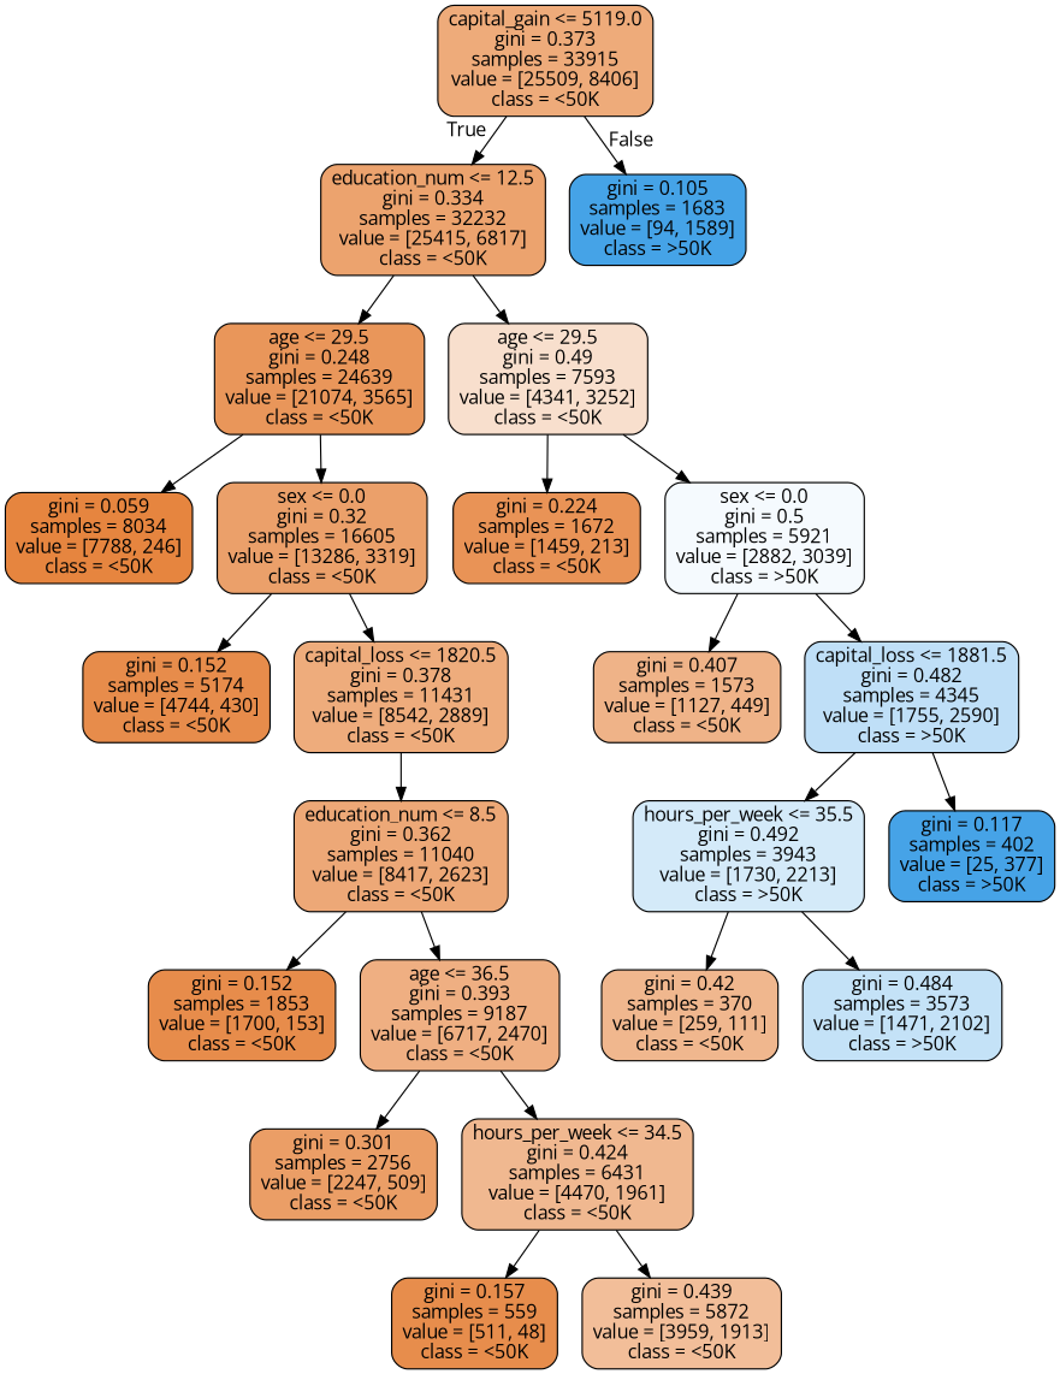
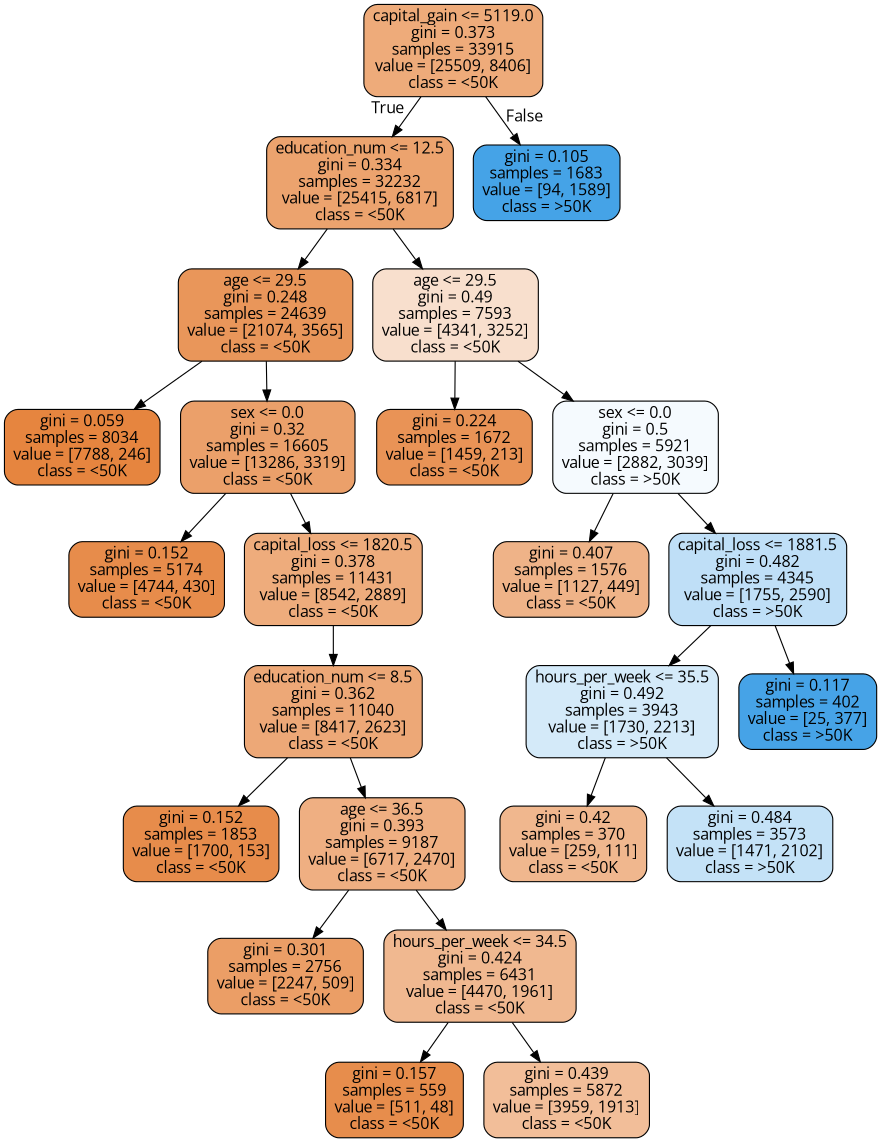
  digraph {
    fontname="Open Sans"
    node [color=black fillcolor="#e78c4b" fontname="Open Sans" shape=box style="filled, rounded"]
    edge [fontname="Open Sans"]
    n1 [fillcolor="#eeab7a" label="capital_gain <= 5119.0\ngini = 0.373\nsamples = 33915\nvalue = [25509, 8406]\nclass = <50K"]
    n2 [fillcolor="#eca36e" label="education_num <= 12.5\ngini = 0.334\nsamples = 32232\nvalue = [25415, 6817]\nclass = <50K"]
    n3 [fillcolor="#45a3e7" label="gini = 0.105\nsamples = 1683\nvalue = [94, 1589]\nclass = >50K"]
    n4 [fillcolor="#e9965a" label="age <= 29.5\ngini = 0.248\nsamples = 24639\nvalue = [21074, 3565]\nclass = <50K"]
    n5 [fillcolor="#f8dfcd" label="age <= 29.5\ngini = 0.49\nsamples = 7593\nvalue = [4341, 3252]\nclass = <50K"]
    n6 [fillcolor="#e6853f" label="gini = 0.059\nsamples = 8034\nvalue = [7788, 246]\nclass = <50K"]
    n7 [fillcolor="#eba06a" label="sex <= 0.0\ngini = 0.32\nsamples = 16605\nvalue = [13286, 3319]\nclass = <50K"]
    n8 [fillcolor="#e99356" label="gini = 0.224\nsamples = 1672\nvalue = [1459, 213]\nclass = <50K"]
    n9 [fillcolor="#f5fafe" label="sex <= 0.0\ngini = 0.5\nsamples = 5921\nvalue = [2882, 3039]\nclass = >50K"]
    n10 [label="gini = 0.152\nsamples = 5174\nvalue = [4744, 430]\nclass = <50K"]
    n11 [fillcolor="#eeac7c" label="capital_loss <= 1820.5\ngini = 0.378\nsamples = 11431\nvalue = [8542, 2889]\nclass = <50K"]
    n12 [fillcolor="#eda877" label="education_num <= 8.5\ngini = 0.362\nsamples = 11040\nvalue = [8417, 2623]\nclass = <50K"]
    n13 [label="gini = 0.152\nsamples = 1853\nvalue = [1700, 153]\nclass = <50K"]
    n14 [fillcolor="#efaf82" label="age <= 36.5\ngini = 0.393\nsamples = 9187\nvalue = [6717, 2470]\nclass = <50K"]
    n15 [fillcolor="#eb9e66" label="gini = 0.301\nsamples = 2756\nvalue = [2247, 509]\nclass = <50K"]
    n16 [fillcolor="#f0b890" label="hours_per_week <= 34.5\ngini = 0.424\nsamples = 6431\nvalue = [4470, 1961]\nclass = <50K"]
    n17 [fillcolor="#e78d4c" label="gini = 0.157\nsamples = 559\nvalue = [511, 48]\nclass = <50K"]
    n18 [fillcolor="#f2be99" label="gini = 0.439\nsamples = 5872\nvalue = [3959, 1913]\nclass = <50K"]
-   n19 [fillcolor="#efb388" label="gini = 0.407\nsamples = 1573\nvalue = [1127, 449]\nclass = <50K"]
+   n19 [fillcolor="#efb388" label="gini = 0.407\nsamples = 1576\nvalue = [1127, 449]\nclass = <50K"]
    n20 [fillcolor="#bfdff7" label="capital_loss <= 1881.5\ngini = 0.482\nsamples = 4345\nvalue = [1755, 2590]\nclass = >50K"]
    n21 [fillcolor="#d4eaf9" label="hours_per_week <= 35.5\ngini = 0.492\nsamples = 3943\nvalue = [1730, 2213]\nclass = >50K"]
    n22 [fillcolor="#46a3e7" label="gini = 0.117\nsamples = 402\nvalue = [25, 377]\nclass = >50K"]
    n23 [fillcolor="#f0b78e" label="gini = 0.42\nsamples = 370\nvalue = [259, 111]\nclass = <50K"]
    n24 [fillcolor="#c4e2f7" label="gini = 0.484\nsamples = 3573\nvalue = [1471, 2102]\nclass = >50K"]
    n1 -> n2 [headlabel=True labelangle=45 labeldistance=2.5]
    n1 -> n3 [headlabel=False labelangle=-45 labeldistance=2.5]
    n2 -> n4
    n2 -> n5
    n4 -> n6
    n4 -> n7
    n5 -> n8
    n5 -> n9
    n7 -> n10
    n7 -> n11
    n9 -> n19
    n9 -> n20
    n11 -> n12
    n12 -> n13
    n12 -> n14
    n14 -> n15
    n14 -> n16
    n16 -> n17
    n16 -> n18
    n20 -> n21
    n20 -> n22
    n21 -> n23
    n21 -> n24
  }
